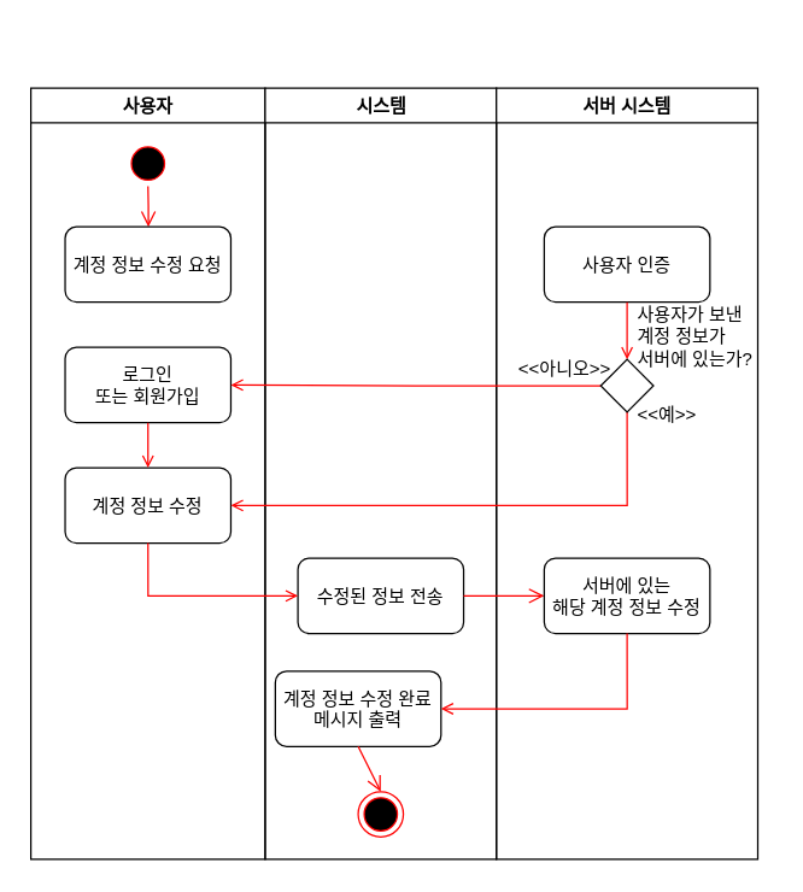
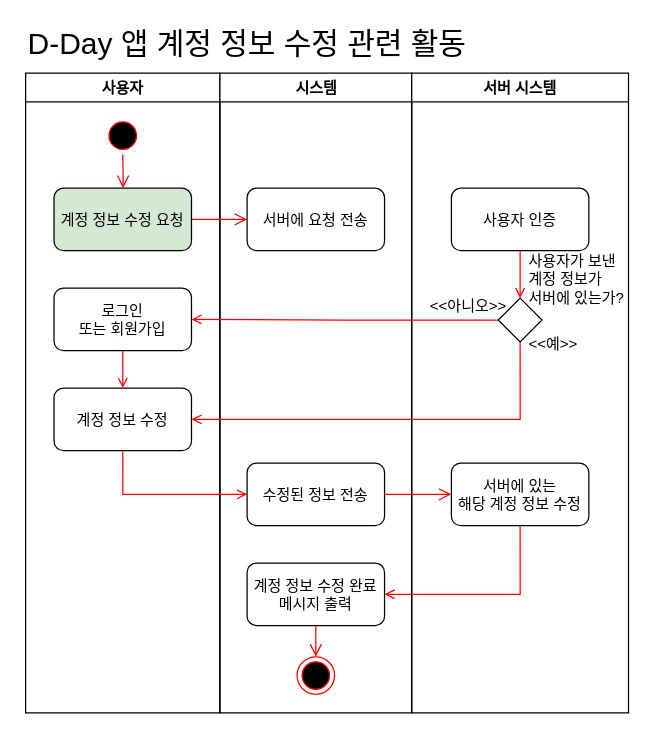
  <mxCell id="0" />
  <mxCell id="1" parent="0" />
  <mxCell id="2" value="사용자" style="swimlane;whiteSpace=wrap;startSize=23;container=0;" vertex="1" parent="1"><mxGeometry x="20" y="58" width="155.5" height="512" as="geometry" /></mxCell>
  <mxCell id="3" value="계정 정보 수정" style="rounded=1;" vertex="1" parent="2"><mxGeometry x="22.75" y="252" width="110" height="50" as="geometry" /></mxCell>
  <mxCell id="4" value="로그인&#10;또는 회원가입" style="rounded=1;" vertex="1" parent="2"><mxGeometry x="22.75" y="172" width="110" height="50" as="geometry" /></mxCell>
  <mxCell id="5" value="" style="rounded=0;orthogonalLoop=1;jettySize=auto;html=1;endArrow=open;endFill=0;strokeColor=#FF0000;exitX=0.5;exitY=1;exitDx=0;exitDy=0;entryX=0.5;entryY=0;entryDx=0;entryDy=0;" edge="1" parent="2" source="4" target="3"><mxGeometry relative="1" as="geometry"><mxPoint x="81" y="265" as="sourcePoint" /><mxPoint x="195.5" y="307" as="targetPoint" /></mxGeometry></mxCell>
  <mxCell id="6" value="시스템" style="swimlane;whiteSpace=wrap;container=0;" vertex="1" parent="1"><mxGeometry x="175.5" y="58" width="153.5" height="512" as="geometry" /></mxCell>
+ <mxCell id="7" value="서버에 요청 전송" style="rounded=1;" vertex="1" parent="6"><mxGeometry x="21.75" y="92" width="110" height="50" as="geometry" /></mxCell>
  <mxCell id="8" value="수정된 정보 전송" style="rounded=1;" vertex="1" parent="6"><mxGeometry x="21.75" y="312" width="110" height="50" as="geometry" /></mxCell>
  <mxCell id="9" value="" style="ellipse;shape=endState;fillColor=#000000;strokeColor=#ff0000" vertex="1" parent="6"><mxGeometry x="61.75" y="467" width="30" height="30" as="geometry" /></mxCell>
- <mxCell id="10" value="계정 정보 수정 완료&#10;메시지 출력" style="rounded=1;" vertex="1" parent="6"><mxGeometry x="6.75" y="387" width="110" height="50" as="geometry" /></mxCell>
+ <mxCell id="10" value="계정 정보 수정 완료&#10;메시지 출력" style="rounded=1;" vertex="1" parent="6"><mxGeometry x="21.75" y="392" width="110" height="50" as="geometry" /></mxCell>
  <mxCell id="11" value="" style="edgeStyle=none;curved=1;rounded=0;orthogonalLoop=1;jettySize=auto;html=1;fontSize=12;startSize=8;endSize=8;strokeColor=#FF0000;endArrow=open;endFill=0;entryX=0.5;entryY=0;entryDx=0;entryDy=0;exitX=0.5;exitY=1;exitDx=0;exitDy=0;" edge="1" parent="6" source="10" target="9"><mxGeometry relative="1" as="geometry"><mxPoint x="141.5" y="347" as="sourcePoint" /><mxPoint x="195.5" y="347" as="targetPoint" /></mxGeometry></mxCell>
+ <mxCell id="12" value="D-Day 앱 계정 정보 수정 관련 활동" style="text;html=1;align=left;verticalAlign=middle;whiteSpace=wrap;rounded=0;fontSize=24;" vertex="1" parent="1"><mxGeometry x="20" y="20" width="385.5" height="30" as="geometry" /></mxCell>
  <mxCell id="13" value="서버 시스템" style="swimlane;whiteSpace=wrap;startSize=23;container=0;" vertex="1" parent="1"><mxGeometry x="329" y="58" width="173.5" height="512" as="geometry" /></mxCell>
+ <mxCell id="14" value="" style="edgeStyle=none;curved=1;rounded=0;orthogonalLoop=1;jettySize=auto;html=1;fontSize=12;startSize=8;endSize=8;strokeColor=#FF0000;endArrow=open;endFill=0;entryX=0;entryY=0.5;entryDx=0;entryDy=0;" edge="1" parent="1" source="19" target="7"><mxGeometry relative="1" as="geometry" /></mxCell>
  <mxCell id="15" value="" style="edgeStyle=orthogonalEdgeStyle;rounded=0;orthogonalLoop=1;jettySize=auto;html=1;endArrow=open;endFill=0;strokeColor=#FF0000;entryX=1;entryY=0.5;entryDx=0;entryDy=0;exitX=0;exitY=0.5;exitDx=0;exitDy=0;" edge="1" parent="1" source="27" target="4"><mxGeometry relative="1" as="geometry"><mxPoint x="324.5" y="185" as="sourcePoint" /><mxPoint x="513.5" y="210" as="targetPoint" /></mxGeometry></mxCell>
  <mxCell id="16" value="" style="endArrow=open;strokeColor=#FF0000;endFill=1;rounded=0;exitX=0.5;exitY=1;exitDx=0;exitDy=0;entryX=1;entryY=0.5;entryDx=0;entryDy=0;edgeStyle=orthogonalEdgeStyle;" edge="1" parent="1" source="27" target="3"><mxGeometry relative="1" as="geometry"><mxPoint x="540.5" y="210" as="sourcePoint" /><mxPoint x="540.5" y="248" as="targetPoint" /></mxGeometry></mxCell>
  <mxCell id="17" value="" style="ellipse;shape=startState;fillColor=#000000;strokeColor=#ff0000;" vertex="1" parent="1"><mxGeometry x="82.75" y="93" width="30" height="30" as="geometry" /></mxCell>
  <mxCell id="18" value="" style="edgeStyle=elbowEdgeStyle;elbow=horizontal;verticalAlign=bottom;endArrow=open;endSize=8;strokeColor=#FF0000;endFill=1;rounded=0" edge="1" parent="1" source="17" target="19"><mxGeometry x="191" y="158" as="geometry"><mxPoint x="97.75" y="163" as="targetPoint" /></mxGeometry></mxCell>
- <mxCell id="19" value="계정 정보 수정 요청" style="rounded=1;" vertex="1" parent="1"><mxGeometry x="42.75" y="150" width="110" height="50" as="geometry" /></mxCell>
+ <mxCell id="19" value="계정 정보 수정 요청" style="rounded=1;fillColor=#d5e8d4;" vertex="1" parent="1"><mxGeometry x="42.75" y="150" width="110" height="50" as="geometry" /></mxCell>
  <mxCell id="20" value="" style="endArrow=open;strokeColor=#FF0000;endFill=1;rounded=0;exitX=0.5;exitY=1;exitDx=0;exitDy=0;entryX=0;entryY=0.5;entryDx=0;entryDy=0;edgeStyle=orthogonalEdgeStyle;" edge="1" parent="1" source="3" target="8"><mxGeometry relative="1" as="geometry"><mxPoint x="541" y="283" as="sourcePoint" /><mxPoint x="163" y="345" as="targetPoint" /><Array as="points"><mxPoint x="98" y="395" /></Array></mxGeometry></mxCell>
  <mxCell id="21" value="" style="edgeStyle=none;curved=1;rounded=0;orthogonalLoop=1;jettySize=auto;html=1;fontSize=12;startSize=8;endSize=8;strokeColor=#FF0000;endArrow=open;endFill=0;entryX=0;entryY=0.5;entryDx=0;entryDy=0;exitX=1;exitY=0.5;exitDx=0;exitDy=0;" edge="1" parent="1" source="8" target="22"><mxGeometry relative="1" as="geometry"><mxPoint x="334" y="185" as="sourcePoint" /><mxPoint x="486" y="185" as="targetPoint" /></mxGeometry></mxCell>
  <mxCell id="22" value="서버에 있는&#10;해당 계정 정보 수정" style="rounded=1;" vertex="1" parent="1"><mxGeometry x="360.75" y="370" width="110" height="50" as="geometry" /></mxCell>
  <mxCell id="23" value="사용자 인증" style="rounded=1;" vertex="1" parent="1"><mxGeometry x="360.75" y="150" width="110" height="50" as="geometry" /></mxCell>
  <mxCell id="24" value="&lt;div&gt;사용자가 보낸&lt;/div&gt;&lt;div&gt;계정 정보가&lt;/div&gt;&lt;div&gt;서버에 있는가?&lt;/div&gt;" style="text;html=1;align=left;verticalAlign=middle;whiteSpace=wrap;rounded=0;" vertex="1" parent="1"><mxGeometry x="421" y="208" width="90" height="30" as="geometry" /></mxCell>
  <mxCell id="25" value="" style="endArrow=open;strokeColor=#FF0000;endFill=1;rounded=0;exitX=0.5;exitY=1;exitDx=0;exitDy=0;" edge="1" parent="1" source="23" target="27"><mxGeometry relative="1" as="geometry"><mxPoint x="-20.5" y="255" as="sourcePoint" /><mxPoint x="-20.5" y="305" as="targetPoint" /><Array as="points" /></mxGeometry></mxCell>
  <mxCell id="26" value="&amp;lt;&amp;lt;아니오&amp;gt;&amp;gt;" style="text;html=1;align=left;verticalAlign=middle;whiteSpace=wrap;rounded=0;" vertex="1" parent="1"><mxGeometry x="341.5" y="230" width="70" height="30" as="geometry" /></mxCell>
  <mxCell id="27" value="" style="rhombus;whiteSpace=wrap;html=1;" vertex="1" parent="1"><mxGeometry x="398.25" y="238" width="35" height="35" as="geometry" /></mxCell>
  <mxCell id="28" value="&amp;lt;&amp;lt;예&amp;gt;&amp;gt;" style="text;html=1;align=left;verticalAlign=middle;whiteSpace=wrap;rounded=0;" vertex="1" parent="1"><mxGeometry x="421" y="260" width="60" height="30" as="geometry" /></mxCell>
  <mxCell id="29" value="" style="endArrow=open;strokeColor=#FF0000;endFill=1;rounded=0;exitX=0.5;exitY=1;exitDx=0;exitDy=0;entryX=1;entryY=0.5;entryDx=0;entryDy=0;edgeStyle=orthogonalEdgeStyle;" edge="1" parent="1" source="22" target="10"><mxGeometry relative="1" as="geometry"><mxPoint x="426" y="210" as="sourcePoint" /><mxPoint x="426" y="248" as="targetPoint" /></mxGeometry></mxCell>
